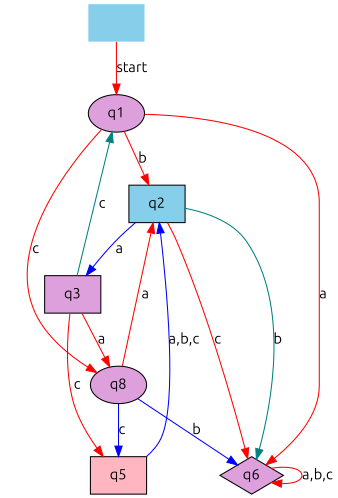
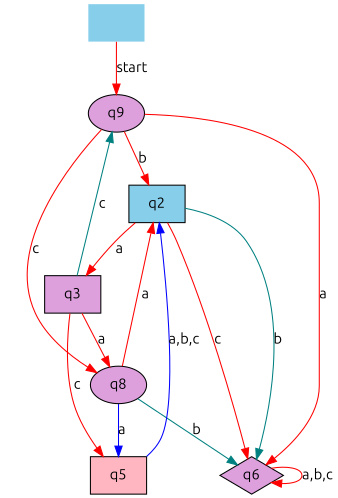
  digraph {
    fontname=Ubuntu
    node [fillcolor=plum fontname=Ubuntu shape=box style=filled]
    edge [color=red fontname=Ubuntu]
    "" [fillcolor=skyblue shape=none]
-   q1 [shape=ellipse]
+   q1 [shape=ellipse label=q9]
    q2 [fillcolor=skyblue]
    n4 [label=q8 shape=ellipse]
    q6 [shape=diamond]
    q3
    q5 [fillcolor=lightpink]
    "" -> q1 [label=start]
    q1 -> q2 [label=b]
    q1 -> n4 [label=c]
    q1 -> q6 [label=a]
    q2 -> q6 [color=teal label=b]
    q2 -> q6 [label=c]
-   q2 -> q3 [color=blue label=a]
+   q2 -> q3 [label=a]
    n4 -> q2 [label=a]
-   n4 -> q6 [color=blue label=b]
-   n4 -> q5 [color=blue label=c]
+   n4 -> q6 [color=teal label=b]
+   n4 -> q5 [color=blue label=a]
    q6 -> q6 [label="a,b,c"]
    q3 -> q1 [color=teal label=c]
    q3 -> n4 [label=a]
    q3 -> q5 [label=c]
    q5 -> q2 [color=blue label="a,b,c"]
  }
